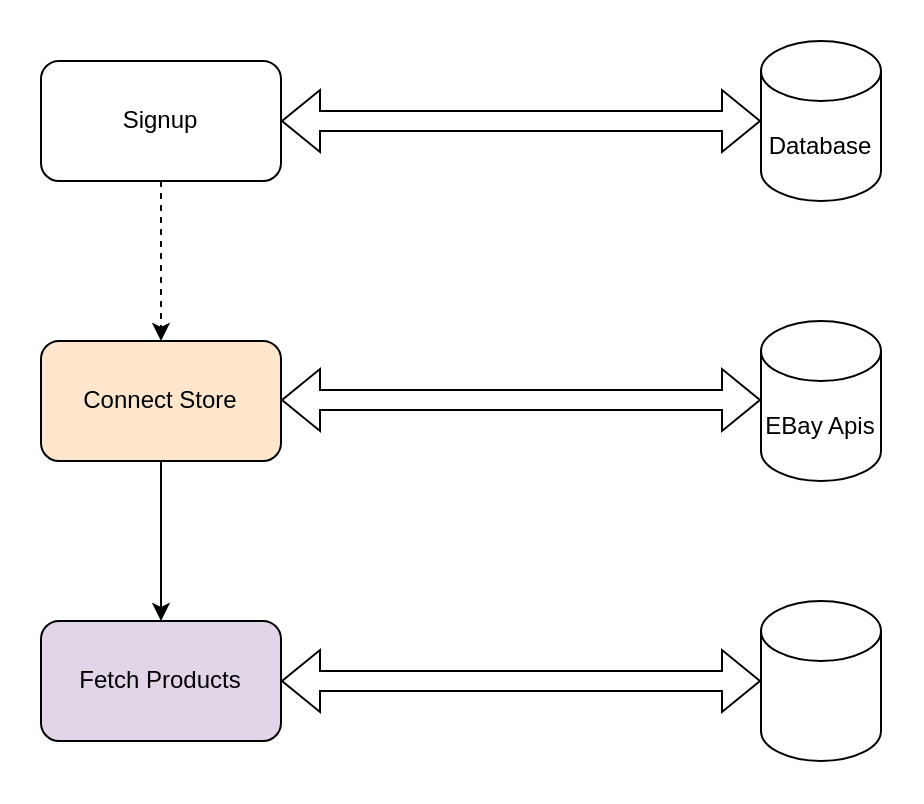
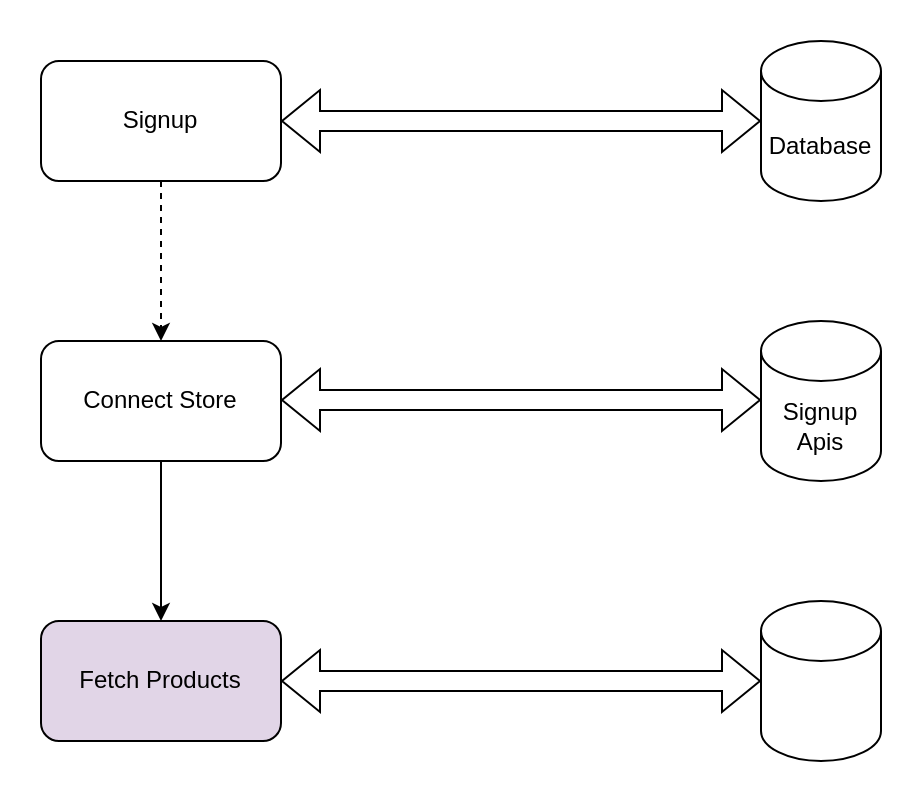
  <mxCell id="0" />
  <mxCell id="1" parent="0" />
  <mxCell id="2" value="" style="edgeStyle=orthogonalEdgeStyle;rounded=0;orthogonalLoop=1;jettySize=auto;html=1;dashed=1;" edge="1" parent="1" source="3" target="5"><mxGeometry relative="1" as="geometry" /></mxCell>
  <mxCell id="3" value="Signup" style="rounded=1;whiteSpace=wrap;html=1;" vertex="1" parent="1"><mxGeometry x="20" y="30" width="120" height="60" as="geometry" /></mxCell>
  <mxCell id="4" style="edgeStyle=orthogonalEdgeStyle;rounded=0;orthogonalLoop=1;jettySize=auto;html=1;entryX=0.5;entryY=0;entryDx=0;entryDy=0;" edge="1" parent="1" source="5" target="8"><mxGeometry relative="1" as="geometry" /></mxCell>
- <mxCell id="5" value="Connect Store" style="whiteSpace=wrap;html=1;rounded=1;fillColor=#ffe6cc;" vertex="1" parent="1"><mxGeometry x="20" y="170" width="120" height="60" as="geometry" /></mxCell>
+ <mxCell id="5" value="Connect Store" style="whiteSpace=wrap;html=1;rounded=1;" vertex="1" parent="1"><mxGeometry x="20" y="170" width="120" height="60" as="geometry" /></mxCell>
  <mxCell id="6" value="Database" style="shape=cylinder3;whiteSpace=wrap;html=1;boundedLbl=1;backgroundOutline=1;size=15;" vertex="1" parent="1"><mxGeometry x="380" y="20" width="60" height="80" as="geometry" /></mxCell>
- <mxCell id="7" value="EBay Apis" style="shape=cylinder3;whiteSpace=wrap;html=1;boundedLbl=1;backgroundOutline=1;size=15;" vertex="1" parent="1"><mxGeometry x="380" y="160" width="60" height="80" as="geometry" /></mxCell>
+ <mxCell id="7" value="Signup Apis" style="shape=cylinder3;whiteSpace=wrap;html=1;boundedLbl=1;backgroundOutline=1;size=15;" vertex="1" parent="1"><mxGeometry x="380" y="160" width="60" height="80" as="geometry" /></mxCell>
  <mxCell id="8" value="Fetch Products" style="rounded=1;whiteSpace=wrap;html=1;fillColor=#e1d5e7;" vertex="1" parent="1"><mxGeometry x="20" y="310" width="120" height="60" as="geometry" /></mxCell>
  <mxCell id="9" value="" style="shape=cylinder3;whiteSpace=wrap;html=1;boundedLbl=1;backgroundOutline=1;size=15;" vertex="1" parent="1"><mxGeometry x="380" y="300" width="60" height="80" as="geometry" /></mxCell>
  <mxCell id="10" value="" style="shape=flexArrow;endArrow=classic;startArrow=classic;html=1;rounded=0;entryX=0;entryY=0.5;entryDx=0;entryDy=0;entryPerimeter=0;exitX=1;exitY=0.5;exitDx=0;exitDy=0;" edge="1" parent="1" source="3" target="6"><mxGeometry width="100" height="100" relative="1" as="geometry"><mxPoint x="140" y="70" as="sourcePoint" /><mxPoint x="240" y="-30" as="targetPoint" /></mxGeometry></mxCell>
  <mxCell id="11" value="" style="shape=flexArrow;endArrow=classic;startArrow=classic;html=1;rounded=0;" edge="1" parent="1" source="8" target="9"><mxGeometry width="100" height="100" relative="1" as="geometry"><mxPoint x="140" y="339.5" as="sourcePoint" /><mxPoint x="380" y="339.5" as="targetPoint" /></mxGeometry></mxCell>
  <mxCell id="12" value="" style="shape=flexArrow;endArrow=classic;startArrow=classic;html=1;rounded=0;entryX=0;entryY=0.5;entryDx=0;entryDy=0;entryPerimeter=0;exitX=1;exitY=0.5;exitDx=0;exitDy=0;" edge="1" parent="1"><mxGeometry width="100" height="100" relative="1" as="geometry"><mxPoint x="140" y="199.5" as="sourcePoint" /><mxPoint x="380" y="199.5" as="targetPoint" /></mxGeometry></mxCell>
